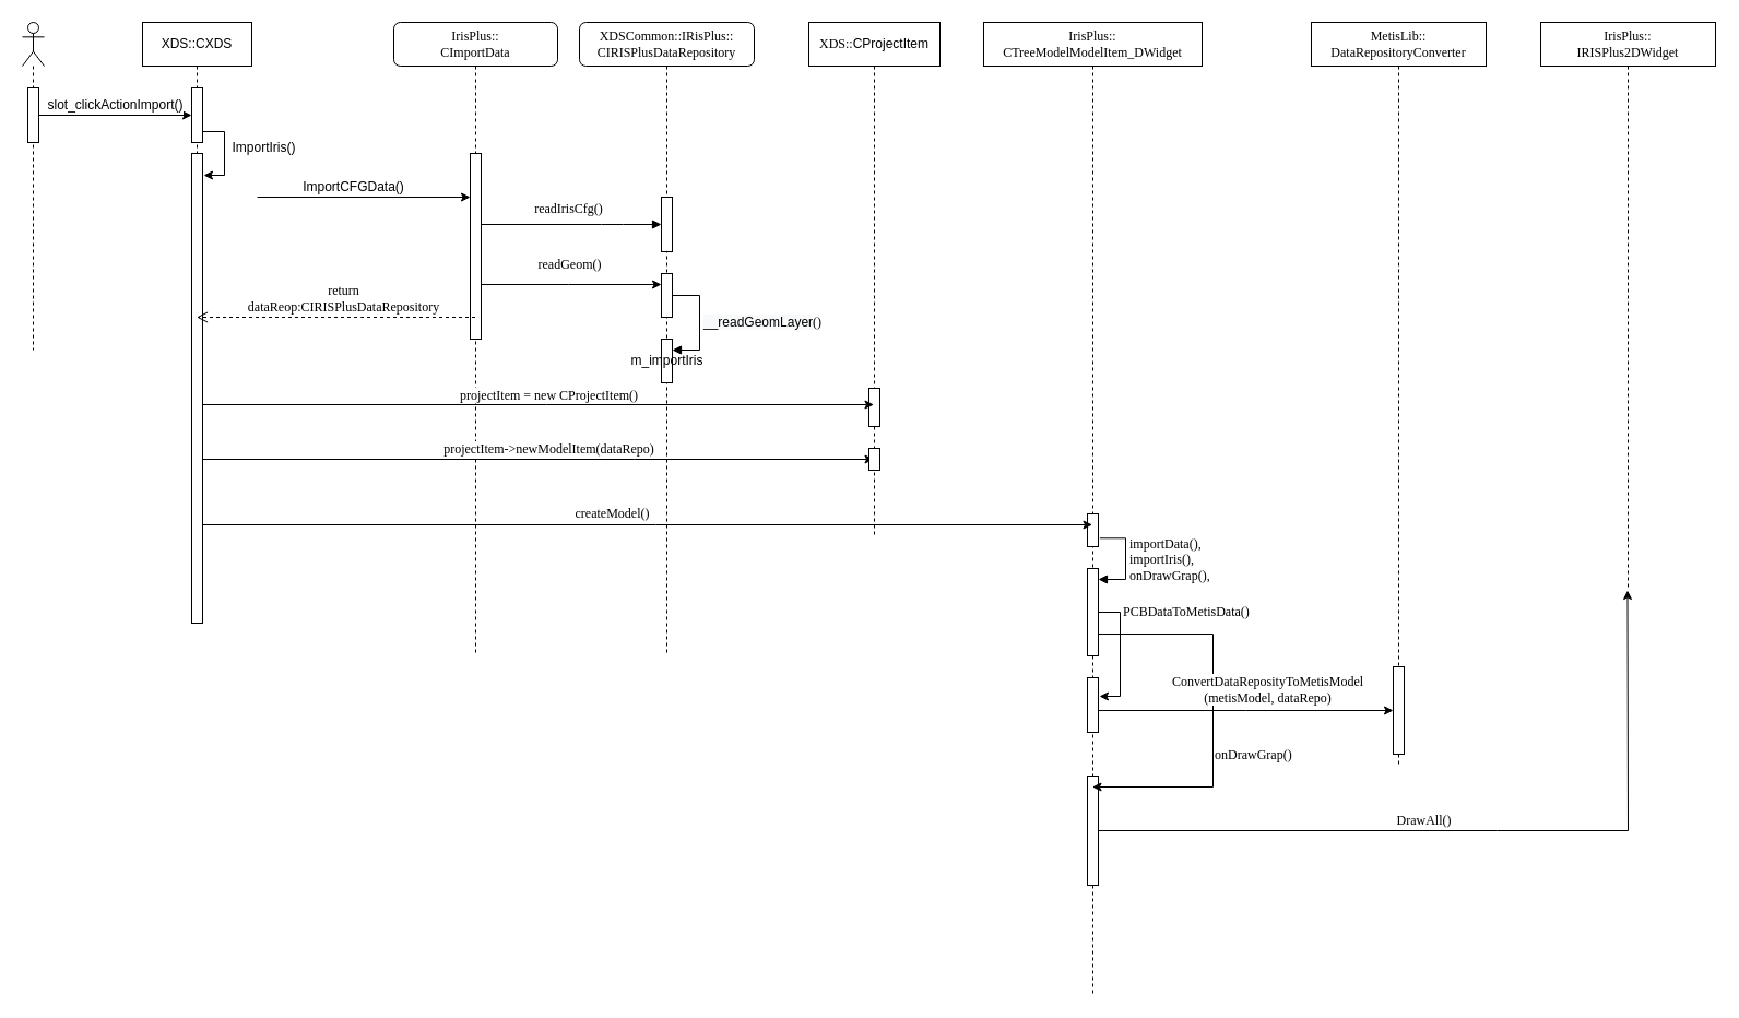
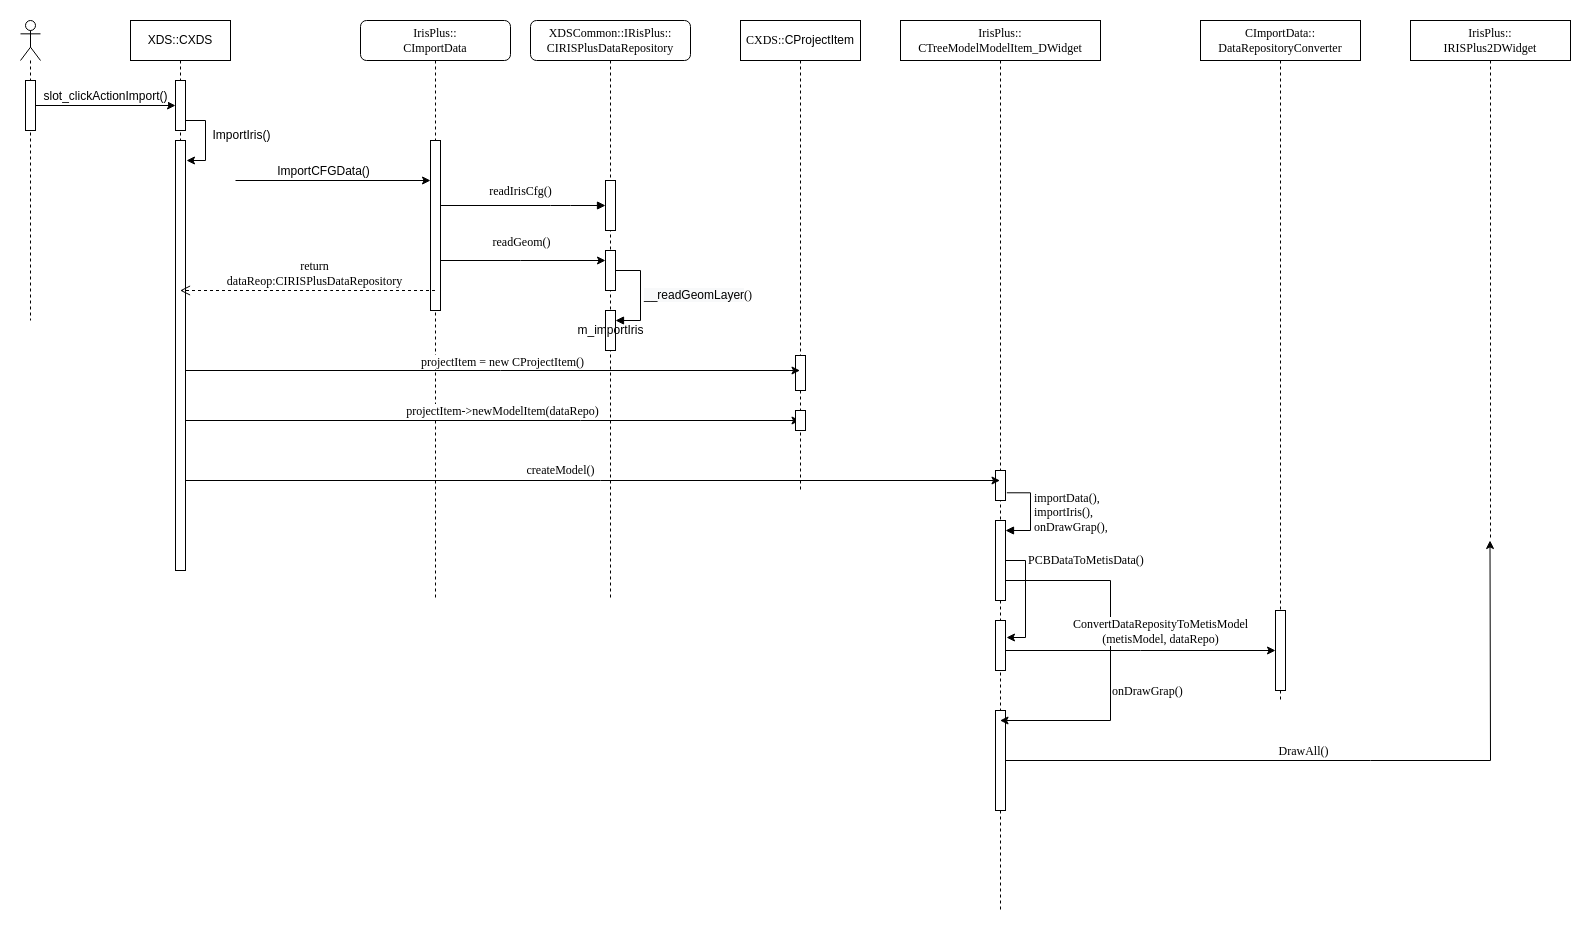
  <mxCell id="0" />
  <mxCell id="1" parent="0" />
  <mxCell id="2" value="XDSCommon::IRisPlus::&lt;br&gt;CIRISPlusDataRepository" style="shape=umlLifeline;perimeter=lifelinePerimeter;whiteSpace=wrap;html=1;container=1;collapsible=0;recursiveResize=0;outlineConnect=0;rounded=1;shadow=0;comic=0;labelBackgroundColor=none;strokeWidth=1;fontFamily=Verdana;fontSize=12;align=center;" parent="1" vertex="1"><mxGeometry x="530" y="20" width="160" height="580" as="geometry" /></mxCell>
  <mxCell id="3" value="" style="html=1;points=[];perimeter=orthogonalPerimeter;rounded=0;shadow=0;comic=0;labelBackgroundColor=none;strokeWidth=1;fontFamily=Verdana;fontSize=12;align=center;" parent="2" vertex="1"><mxGeometry x="75" y="160" width="10" height="50" as="geometry" /></mxCell>
  <mxCell id="4" value="" style="html=1;points=[];perimeter=orthogonalPerimeter;fontSize=12;" vertex="1" parent="2"><mxGeometry x="75" y="230" width="10" height="40" as="geometry" /></mxCell>
  <mxCell id="5" value="m_importIris" style="html=1;points=[];perimeter=orthogonalPerimeter;fontSize=12;" vertex="1" parent="2"><mxGeometry x="75" y="290" width="10" height="40" as="geometry" /></mxCell>
  <mxCell id="6" value="&lt;div style=&quot;text-align: center&quot;&gt;&lt;font face=&quot;Helvetica&quot;&gt;&lt;span style=&quot;background-color: rgb(248 , 249 , 250)&quot;&gt;__readGeomLayer&lt;/span&gt;&lt;/font&gt;()&lt;/div&gt;" style="edgeStyle=orthogonalEdgeStyle;html=1;align=left;spacingLeft=2;endArrow=block;rounded=0;fontSize=12;fontFamily=Verdana;" edge="1" target="5" parent="2" source="4"><mxGeometry relative="1" as="geometry"><mxPoint x="80" y="300" as="sourcePoint" /><Array as="points"><mxPoint x="110" y="250" /><mxPoint x="110" y="300" /></Array></mxGeometry></mxCell>
  <mxCell id="7" value="IrisPlus::&lt;br&gt;CImportData" style="shape=umlLifeline;perimeter=lifelinePerimeter;whiteSpace=wrap;html=1;container=1;collapsible=0;recursiveResize=0;outlineConnect=0;rounded=1;shadow=0;comic=0;labelBackgroundColor=none;strokeWidth=1;fontFamily=Verdana;fontSize=12;align=center;" parent="1" vertex="1"><mxGeometry x="360" y="20" width="150" height="580" as="geometry" /></mxCell>
  <mxCell id="8" value="" style="html=1;points=[];perimeter=orthogonalPerimeter;rounded=0;shadow=0;comic=0;labelBackgroundColor=none;strokeWidth=1;fontFamily=Verdana;fontSize=12;align=center;" parent="7" vertex="1"><mxGeometry x="70" y="120" width="10" height="170" as="geometry" /></mxCell>
  <mxCell id="9" value="readIrisCfg()" style="html=1;verticalAlign=bottom;endArrow=block;labelBackgroundColor=none;fontFamily=Verdana;fontSize=12;edgeStyle=elbowEdgeStyle;elbow=vertical;" parent="1" source="8" target="3" edge="1"><mxGeometry x="-0.03" y="5" relative="1" as="geometry"><mxPoint x="500" y="130" as="sourcePoint" /><mxPoint x="659" y="200" as="targetPoint" /><Array as="points"><mxPoint x="560" y="205" /><mxPoint x="520" y="200" /><mxPoint x="550" y="260" /><mxPoint x="520" y="200" /><mxPoint x="660" y="200" /></Array><mxPoint as="offset" /></mxGeometry></mxCell>
  <mxCell id="10" value="XDS::CXDS&lt;br&gt;" style="shape=umlLifeline;perimeter=lifelinePerimeter;whiteSpace=wrap;html=1;container=1;collapsible=0;recursiveResize=0;outlineConnect=0;" vertex="1" parent="1"><mxGeometry x="130" y="20" width="100" height="550" as="geometry" /></mxCell>
  <mxCell id="11" style="edgeStyle=orthogonalEdgeStyle;rounded=0;orthogonalLoop=1;jettySize=auto;html=1;" edge="1" parent="10" source="13"><mxGeometry relative="1" as="geometry"><mxPoint x="56" y="140" as="targetPoint" /><Array as="points"><mxPoint x="75" y="100" /><mxPoint x="75" y="140" /><mxPoint x="56" y="140" /></Array></mxGeometry></mxCell>
  <mxCell id="12" value="ImportIris()" style="edgeLabel;html=1;align=center;verticalAlign=middle;resizable=0;points=[];fontSize=12;" vertex="1" connectable="0" parent="11"><mxGeometry x="-0.169" y="4" relative="1" as="geometry"><mxPoint x="31" y="1" as="offset" /></mxGeometry></mxCell>
  <mxCell id="13" value="" style="html=1;points=[];perimeter=orthogonalPerimeter;" vertex="1" parent="10"><mxGeometry x="45" y="60" width="10" height="50" as="geometry" /></mxCell>
  <mxCell id="14" value="" style="html=1;points=[];perimeter=orthogonalPerimeter;" vertex="1" parent="10"><mxGeometry x="45" y="120" width="10" height="430" as="geometry" /></mxCell>
  <mxCell id="15" value="" style="shape=umlLifeline;participant=umlActor;perimeter=lifelinePerimeter;whiteSpace=wrap;html=1;container=1;collapsible=0;recursiveResize=0;verticalAlign=top;spacingTop=36;outlineConnect=0;" vertex="1" parent="1"><mxGeometry x="20" y="20" width="20" height="300" as="geometry" /></mxCell>
  <mxCell id="16" value="" style="html=1;points=[];perimeter=orthogonalPerimeter;" vertex="1" parent="15"><mxGeometry x="5" y="60" width="10" height="50" as="geometry" /></mxCell>
  <mxCell id="17" style="edgeStyle=orthogonalEdgeStyle;rounded=0;orthogonalLoop=1;jettySize=auto;html=1;" edge="1" parent="1" source="16" target="13"><mxGeometry relative="1" as="geometry" /></mxCell>
  <mxCell id="18" value="slot_clickActionImport()" style="edgeLabel;html=1;align=center;verticalAlign=middle;resizable=0;points=[];fontSize=12;" vertex="1" connectable="0" parent="17"><mxGeometry x="-0.371" y="-1" relative="1" as="geometry"><mxPoint x="25" y="-11" as="offset" /></mxGeometry></mxCell>
  <mxCell id="19" style="edgeStyle=orthogonalEdgeStyle;rounded=0;orthogonalLoop=1;jettySize=auto;html=1;" edge="1" parent="1" target="8"><mxGeometry relative="1" as="geometry"><mxPoint x="235" y="180" as="sourcePoint" /><mxPoint x="350" y="230" as="targetPoint" /><Array as="points"><mxPoint x="430" y="180" /><mxPoint x="430" y="180" /></Array></mxGeometry></mxCell>
  <mxCell id="20" value="ImportCFGData()" style="edgeLabel;html=1;align=center;verticalAlign=middle;resizable=0;points=[];fontSize=12;" vertex="1" connectable="0" parent="19"><mxGeometry x="-0.197" y="-2" relative="1" as="geometry"><mxPoint x="9" y="-12" as="offset" /></mxGeometry></mxCell>
  <mxCell id="21" style="edgeStyle=orthogonalEdgeStyle;rounded=0;orthogonalLoop=1;jettySize=auto;html=1;fontSize=12;" edge="1" parent="1" source="8" target="4"><mxGeometry relative="1" as="geometry"><Array as="points"><mxPoint x="520" y="260" /><mxPoint x="520" y="260" /></Array></mxGeometry></mxCell>
  <mxCell id="22" value="readGeom()" style="edgeLabel;html=1;align=center;verticalAlign=bottom;resizable=0;points=[];fontSize=12;labelBackgroundColor=none;fontFamily=Verdana;" vertex="1" connectable="0" parent="21"><mxGeometry x="-0.176" y="3" relative="1" as="geometry"><mxPoint x="12" y="-7" as="offset" /></mxGeometry></mxCell>
  <mxCell id="23" value="return&lt;br&gt;dataReop:CIRISPlusDataRepository" style="html=1;verticalAlign=bottom;endArrow=open;dashed=1;endSize=8;fontFamily=Verdana;fontSize=12;" edge="1" parent="1" source="7" target="10"><mxGeometry x="-0.051" relative="1" as="geometry"><mxPoint x="370" y="279" as="sourcePoint" /><mxPoint x="230" y="279" as="targetPoint" /><Array as="points"><mxPoint x="320" y="290" /></Array><mxPoint as="offset" /></mxGeometry></mxCell>
  <mxCell id="24" value="IrisPlus::&lt;br&gt;CTreeModelModelItem_DWidget" style="shape=umlLifeline;perimeter=lifelinePerimeter;whiteSpace=wrap;html=1;container=1;collapsible=0;recursiveResize=0;outlineConnect=0;labelBackgroundColor=none;fontFamily=Verdana;fontSize=12;" vertex="1" parent="1"><mxGeometry x="900" y="20" width="200" height="890" as="geometry" /></mxCell>
  <mxCell id="25" value="" style="html=1;points=[];perimeter=orthogonalPerimeter;labelBackgroundColor=none;fontFamily=Verdana;fontSize=12;" vertex="1" parent="24"><mxGeometry x="95" y="450" width="10" height="30" as="geometry" /></mxCell>
  <mxCell id="26" style="edgeStyle=orthogonalEdgeStyle;rounded=0;orthogonalLoop=1;jettySize=auto;html=1;fontFamily=Verdana;fontSize=12;align=left;" edge="1" parent="24" source="28"><mxGeometry relative="1" as="geometry"><mxPoint x="106" y="617" as="targetPoint" /><Array as="points"><mxPoint x="125" y="540" /><mxPoint x="125" y="617" /></Array></mxGeometry></mxCell>
  <mxCell id="27" value="&lt;span style=&quot;&quot;&gt;PCBDataToMetisData()&lt;/span&gt;" style="edgeLabel;html=1;align=left;verticalAlign=middle;resizable=0;points=[];fontSize=12;fontFamily=Verdana;" vertex="1" connectable="0" parent="26"><mxGeometry x="-0.359" y="1" relative="1" as="geometry"><mxPoint y="-17.5" as="offset" /></mxGeometry></mxCell>
  <mxCell id="28" value="" style="html=1;points=[];perimeter=orthogonalPerimeter;labelBackgroundColor=none;fontFamily=Verdana;fontSize=12;" vertex="1" parent="24"><mxGeometry x="95" y="500" width="10" height="80" as="geometry" /></mxCell>
  <mxCell id="29" value="importData(),&lt;br&gt;importIris(),&lt;br&gt;onDrawGrap(),&lt;br&gt;" style="edgeStyle=orthogonalEdgeStyle;html=1;align=left;spacingLeft=2;endArrow=block;rounded=0;fontFamily=Verdana;fontSize=12;exitX=1.133;exitY=0.743;exitDx=0;exitDy=0;exitPerimeter=0;" edge="1" parent="24" source="25"><mxGeometry relative="1" as="geometry"><mxPoint x="100" y="500" as="sourcePoint" /><Array as="points"><mxPoint x="130" y="472" /><mxPoint x="130" y="510" /><mxPoint x="105" y="510" /></Array><mxPoint x="105" y="510" as="targetPoint" /></mxGeometry></mxCell>
  <mxCell id="30" value="" style="html=1;points=[];perimeter=orthogonalPerimeter;labelBackgroundColor=none;fontFamily=Verdana;fontSize=12;" vertex="1" parent="24"><mxGeometry x="95" y="600" width="10" height="50" as="geometry" /></mxCell>
  <mxCell id="31" value="" style="html=1;points=[];perimeter=orthogonalPerimeter;labelBackgroundColor=none;fontFamily=Verdana;fontSize=12;align=left;" vertex="1" parent="24"><mxGeometry x="95" y="690" width="10" height="100" as="geometry" /></mxCell>
  <mxCell id="32" style="edgeStyle=orthogonalEdgeStyle;rounded=0;orthogonalLoop=1;jettySize=auto;html=1;fontFamily=Verdana;fontSize=12;align=left;" edge="1" parent="24" source="28" target="24"><mxGeometry relative="1" as="geometry"><mxPoint x="230" y="750" as="targetPoint" /><Array as="points"><mxPoint x="210" y="560" /><mxPoint x="210" y="700" /></Array></mxGeometry></mxCell>
  <mxCell id="33" value="onDrawGrap()" style="edgeLabel;html=1;align=left;verticalAlign=middle;resizable=0;points=[];fontSize=12;fontFamily=Verdana;" vertex="1" connectable="0" parent="32"><mxGeometry x="-0.08" relative="1" as="geometry"><mxPoint y="51.67" as="offset" /></mxGeometry></mxCell>
  <mxCell id="34" style="edgeStyle=orthogonalEdgeStyle;rounded=0;orthogonalLoop=1;jettySize=auto;html=1;fontFamily=Verdana;fontSize=12;align=left;" edge="1" parent="1" source="14" target="36"><mxGeometry relative="1" as="geometry"><mxPoint x="760" y="420" as="targetPoint" /><mxPoint x="235" y="410" as="sourcePoint" /><Array as="points"><mxPoint x="580" y="420" /><mxPoint x="580" y="420" /></Array></mxGeometry></mxCell>
  <mxCell id="35" value="projectItem-&amp;gt;newModelItem(dataRepo)" style="edgeLabel;html=1;align=center;verticalAlign=middle;resizable=0;points=[];fontSize=12;fontFamily=Verdana;" vertex="1" connectable="0" parent="34"><mxGeometry x="-0.098" y="1" relative="1" as="geometry"><mxPoint x="39.17" y="-9" as="offset" /></mxGeometry></mxCell>
- <mxCell id="36" value="XDS::&lt;font face=&quot;Helvetica&quot;&gt;CProjectItem&lt;/font&gt;" style="shape=umlLifeline;perimeter=lifelinePerimeter;whiteSpace=wrap;html=1;container=1;collapsible=0;recursiveResize=0;outlineConnect=0;labelBackgroundColor=none;fontFamily=Verdana;fontSize=12;" vertex="1" parent="1"><mxGeometry x="740" y="20" width="120" height="470" as="geometry" /></mxCell>
+ <mxCell id="36" value="CXDS::&lt;font face=&quot;Helvetica&quot;&gt;CProjectItem&lt;/font&gt;" style="shape=umlLifeline;perimeter=lifelinePerimeter;whiteSpace=wrap;html=1;container=1;collapsible=0;recursiveResize=0;outlineConnect=0;labelBackgroundColor=none;fontFamily=Verdana;fontSize=12;" vertex="1" parent="1"><mxGeometry x="740" y="20" width="120" height="470" as="geometry" /></mxCell>
  <mxCell id="37" value="" style="html=1;points=[];perimeter=orthogonalPerimeter;labelBackgroundColor=none;fontFamily=Verdana;fontSize=12;" vertex="1" parent="36"><mxGeometry x="55" y="335" width="10" height="35" as="geometry" /></mxCell>
  <mxCell id="38" value="" style="html=1;points=[];perimeter=orthogonalPerimeter;labelBackgroundColor=none;fontFamily=Verdana;fontSize=12;" vertex="1" parent="36"><mxGeometry x="55" y="390" width="10" height="20" as="geometry" /></mxCell>
  <mxCell id="39" style="edgeStyle=orthogonalEdgeStyle;rounded=0;orthogonalLoop=1;jettySize=auto;html=1;fontFamily=Verdana;fontSize=12;align=left;" edge="1" parent="1" source="14" target="36"><mxGeometry relative="1" as="geometry"><mxPoint x="790" y="380" as="targetPoint" /><Array as="points"><mxPoint x="500" y="370" /><mxPoint x="500" y="370" /></Array></mxGeometry></mxCell>
  <mxCell id="40" value="projectItem = new CProjectItem()" style="edgeLabel;html=1;align=center;verticalAlign=bottom;resizable=0;points=[];fontSize=12;fontFamily=Verdana;" vertex="1" connectable="0" parent="39"><mxGeometry x="-0.42" y="-3" relative="1" as="geometry"><mxPoint x="138" y="-3" as="offset" /></mxGeometry></mxCell>
  <mxCell id="41" style="edgeStyle=orthogonalEdgeStyle;rounded=0;orthogonalLoop=1;jettySize=auto;html=1;fontFamily=Verdana;fontSize=12;align=left;" edge="1" parent="1" source="14" target="24"><mxGeometry relative="1" as="geometry"><mxPoint x="920" y="480" as="targetPoint" /><Array as="points"><mxPoint x="600" y="480" /><mxPoint x="600" y="480" /></Array></mxGeometry></mxCell>
  <mxCell id="42" value="createModel()" style="text;html=1;align=center;verticalAlign=middle;resizable=0;points=[];autosize=1;fontSize=12;fontFamily=Verdana;" vertex="1" parent="1"><mxGeometry x="510" y="460" width="100" height="20" as="geometry" /></mxCell>
- <mxCell id="43" value="MetisLib::&lt;br&gt;DataRepositoryConverter" style="shape=umlLifeline;perimeter=lifelinePerimeter;whiteSpace=wrap;html=1;container=1;collapsible=0;recursiveResize=0;outlineConnect=0;labelBackgroundColor=none;fontFamily=Verdana;fontSize=12;" vertex="1" parent="1"><mxGeometry x="1200" y="20" width="160" height="680" as="geometry" /></mxCell>
+ <mxCell id="43" value="CImportData::&lt;br&gt;DataRepositoryConverter" style="shape=umlLifeline;perimeter=lifelinePerimeter;whiteSpace=wrap;html=1;container=1;collapsible=0;recursiveResize=0;outlineConnect=0;labelBackgroundColor=none;fontFamily=Verdana;fontSize=12;" vertex="1" parent="1"><mxGeometry x="1200" y="20" width="160" height="680" as="geometry" /></mxCell>
  <mxCell id="44" value="" style="html=1;points=[];perimeter=orthogonalPerimeter;labelBackgroundColor=none;fontFamily=Verdana;fontSize=12;" vertex="1" parent="43"><mxGeometry x="75" y="590" width="10" height="80" as="geometry" /></mxCell>
  <mxCell id="45" style="edgeStyle=orthogonalEdgeStyle;rounded=0;orthogonalLoop=1;jettySize=auto;html=1;fontFamily=Verdana;fontSize=12;align=left;" edge="1" parent="1" source="30" target="44"><mxGeometry relative="1" as="geometry"><Array as="points"><mxPoint x="1140" y="650" /><mxPoint x="1140" y="650" /></Array></mxGeometry></mxCell>
  <mxCell id="46" value="ConvertDataReposityToMetisModel&lt;br&gt;(metisModel, dataRepo)" style="edgeLabel;html=1;align=center;verticalAlign=middle;resizable=0;points=[];fontSize=12;fontFamily=Verdana;" vertex="1" connectable="0" parent="45"><mxGeometry x="-0.079" y="-1" relative="1" as="geometry"><mxPoint x="30" y="-21" as="offset" /></mxGeometry></mxCell>
  <mxCell id="47" value="IrisPlus::&lt;br&gt;&lt;span style=&quot;background-color: rgb(255 , 255 , 255)&quot;&gt;IRISPlus2DWidget&lt;/span&gt;" style="shape=umlLifeline;perimeter=lifelinePerimeter;whiteSpace=wrap;html=1;container=1;collapsible=0;recursiveResize=0;outlineConnect=0;labelBackgroundColor=none;fontFamily=Verdana;fontSize=12;align=center;" vertex="1" parent="1"><mxGeometry x="1410" y="20" width="160" height="520" as="geometry" /></mxCell>
  <mxCell id="48" style="edgeStyle=orthogonalEdgeStyle;rounded=0;orthogonalLoop=1;jettySize=auto;html=1;fontFamily=Verdana;fontSize=12;align=left;" edge="1" parent="1" source="31" target="47"><mxGeometry relative="1" as="geometry"><Array as="points"><mxPoint x="1370" y="760" /><mxPoint x="1370" y="760" /></Array></mxGeometry></mxCell>
  <mxCell id="49" value="DrawAll()" style="edgeLabel;html=1;align=center;verticalAlign=middle;resizable=0;points=[];fontSize=12;fontFamily=Verdana;" vertex="1" connectable="0" parent="48"><mxGeometry x="-0.157" y="2" relative="1" as="geometry"><mxPoint y="-8" as="offset" /></mxGeometry></mxCell>
